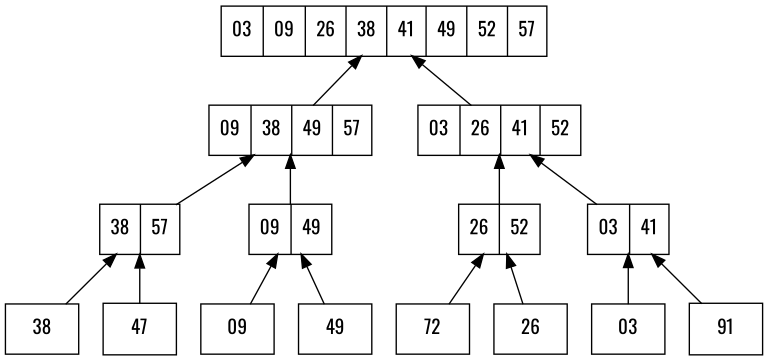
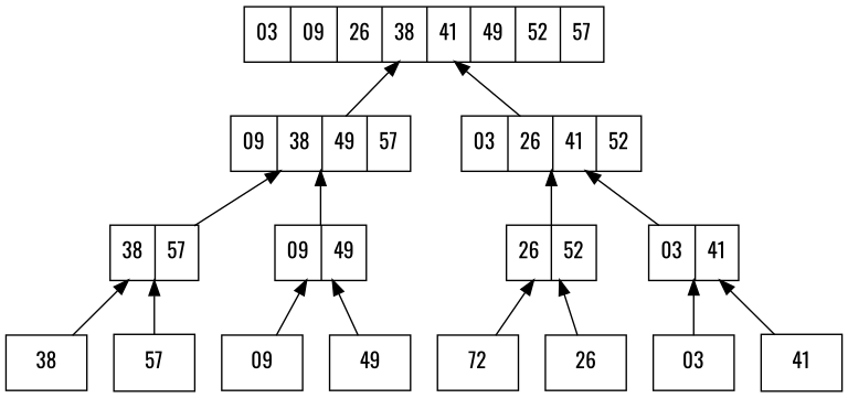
  digraph {
    fontname=Oswald
    rankdir=BT
    node [fontname=Oswald shape=record]
    edge [fontname=Oswald]
    n1 [label="03|41"]
    n2 [label="03|26|41|52"]
    03
-   41 [label=91]
+   41
    n5 [label="26|52"]
    n6 [label=72]
    26
    n8 [label="38|57"]
    n9 [label="09|38|49|57"]
    38
-   57 [label=47]
+   57
    n12 [label="09|49"]
    09
    49
    n15 [label="03|09|26|38|41|49|52|57"]
    n1 -> n2
    n2 -> n15
    03 -> n1
    41 -> n1
    n5 -> n2
    n6 -> n5
    26 -> n5
    n8 -> n9
    n9 -> n15
    38 -> n8
    57 -> n8
    n12 -> n9
    09 -> n12
    49 -> n12
  }
